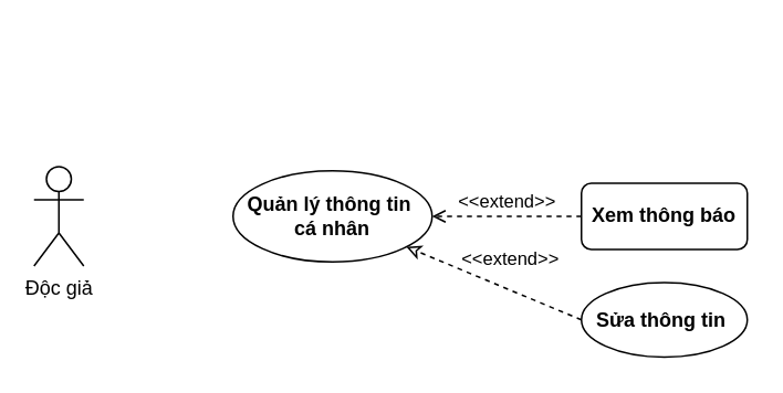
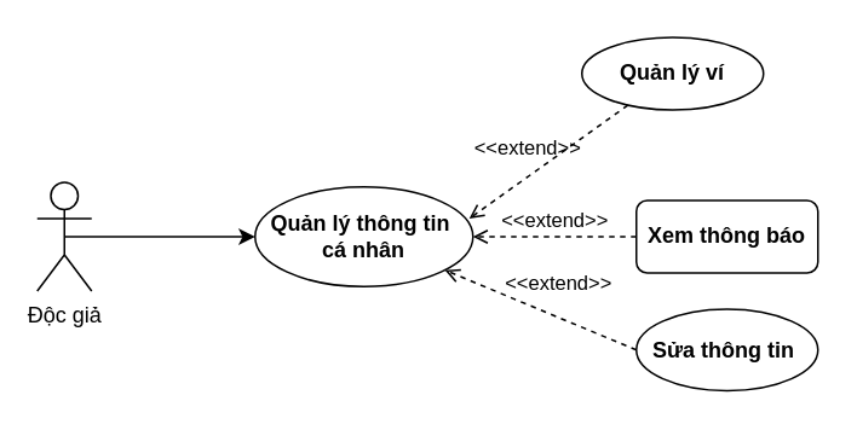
  <mxCell id="0" />
  <mxCell id="1" parent="0" />
  <mxCell id="2" value="Độc giả" style="shape=umlActor;verticalLabelPosition=bottom;verticalAlign=top;html=1;outlineConnect=0;" parent="1" vertex="1"><mxGeometry x="20" y="100" width="30" height="60" as="geometry" /></mxCell>
  <mxCell id="3" value="&lt;span style=&quot;color: rgb(0, 0, 0);&quot;&gt;Quản lý thông tin&amp;nbsp;&lt;/span&gt;&lt;div&gt;cá nhân&lt;/div&gt;" style="ellipse;whiteSpace=wrap;html=1;fontStyle=1" parent="1" vertex="1"><mxGeometry x="140" y="102.5" width="120" height="55" as="geometry" /></mxCell>
+ <mxCell id="4" value="" style="endArrow=classic;html=1;exitX=0.5;exitY=0.5;exitDx=0;exitDy=0;exitPerimeter=0;" parent="1" source="2" target="3" edge="1"><mxGeometry width="50" height="50" relative="1" as="geometry"><mxPoint x="0" y="20" as="sourcePoint" /><mxPoint x="250" y="130" as="targetPoint" /></mxGeometry></mxCell>
+ <mxCell id="5" value="Quản lý ví" style="ellipse;whiteSpace=wrap;html=1;fontStyle=1" parent="1" vertex="1"><mxGeometry x="320" y="20" width="100" height="40" as="geometry" /></mxCell>
+ <mxCell id="6" value="&amp;lt;&amp;lt;extend&amp;gt;&amp;gt;" style="html=1;verticalAlign=bottom;labelBackgroundColor=none;endArrow=open;endFill=0;dashed=1;entryX=0.983;entryY=0.318;entryDx=0;entryDy=0;entryPerimeter=0;" parent="1" source="5" target="3" edge="1"><mxGeometry x="0.19" y="-6" width="160" relative="1" as="geometry"><mxPoint x="40" y="60" as="sourcePoint" /><mxPoint x="200" y="60" as="targetPoint" /><mxPoint as="offset" /></mxGeometry></mxCell>
  <mxCell id="7" value="Xem thông báo" style="whiteSpace=wrap;html=1;fontStyle=1;rounded=1;" parent="1" vertex="1"><mxGeometry x="350" y="110" width="100" height="40" as="geometry" /></mxCell>
  <mxCell id="8" value="&amp;lt;&amp;lt;extend&amp;gt;&amp;gt;" style="html=1;verticalAlign=bottom;labelBackgroundColor=none;endArrow=open;endFill=0;dashed=1;entryX=1;entryY=0.5;entryDx=0;entryDy=0;" parent="1" source="7" target="3" edge="1"><mxGeometry width="160" relative="1" as="geometry"><mxPoint x="346" y="95" as="sourcePoint" /><mxPoint x="268" y="130" as="targetPoint" /></mxGeometry></mxCell>
  <mxCell id="9" value="Sửa thông tin&amp;nbsp;" style="ellipse;whiteSpace=wrap;html=1;fontStyle=1" parent="1" vertex="1"><mxGeometry x="350" y="170" width="100" height="45" as="geometry" /></mxCell>
- <mxCell id="10" value="&amp;lt;&amp;lt;extend&amp;gt;&amp;gt;" style="html=1;verticalAlign=bottom;labelBackgroundColor=none;endArrow=classic;endFill=0;dashed=1;exitX=0;exitY=0.5;exitDx=0;exitDy=0;" parent="1" source="9" target="3" edge="1"><mxGeometry x="-0.118" y="-9" width="160" relative="1" as="geometry"><mxPoint x="340" y="140" as="sourcePoint" /><mxPoint x="270" y="140" as="targetPoint" /><mxPoint as="offset" /></mxGeometry></mxCell>
+ <mxCell id="10" value="&amp;lt;&amp;lt;extend&amp;gt;&amp;gt;" style="html=1;verticalAlign=bottom;labelBackgroundColor=none;endArrow=open;endFill=0;dashed=1;exitX=0;exitY=0.5;exitDx=0;exitDy=0;" parent="1" source="9" target="3" edge="1"><mxGeometry x="-0.118" y="-9" width="160" relative="1" as="geometry"><mxPoint x="340" y="140" as="sourcePoint" /><mxPoint x="270" y="140" as="targetPoint" /><mxPoint as="offset" /></mxGeometry></mxCell>
